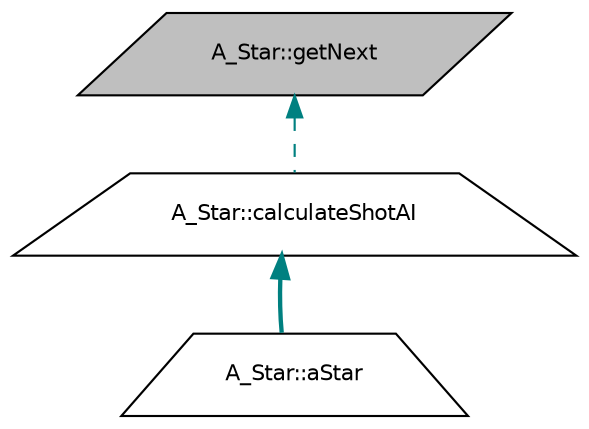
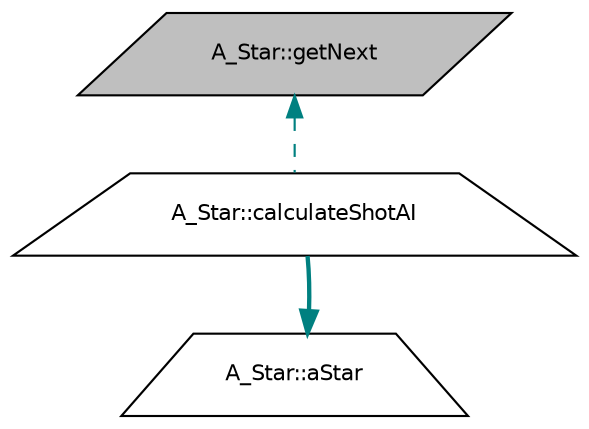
  digraph {
    rankdir=TB
    node [color=black fillcolor=white fontname=Helvetica fontsize=10 shape=trapezium style=filled]
    edge [color=teal dir=back fontname=Helvetica fontsize=10 labelfontname=Helvetica labelfontsize=10]
    n1 [fillcolor=grey75 fontcolor=black height=0.2 label="A_Star::getNext" shape=parallelogram width=0.4]
    n2 [height=0.2 label="A_Star::calculateShotAI" width=0.4]
    n3 [height=0.2 label="A_Star::aStar" width=0.4]
    n1 -> n2 [style=dashed]
-   n2 -> n3 [style=bold]
+   n3 -> n2 [style=bold]
  }
